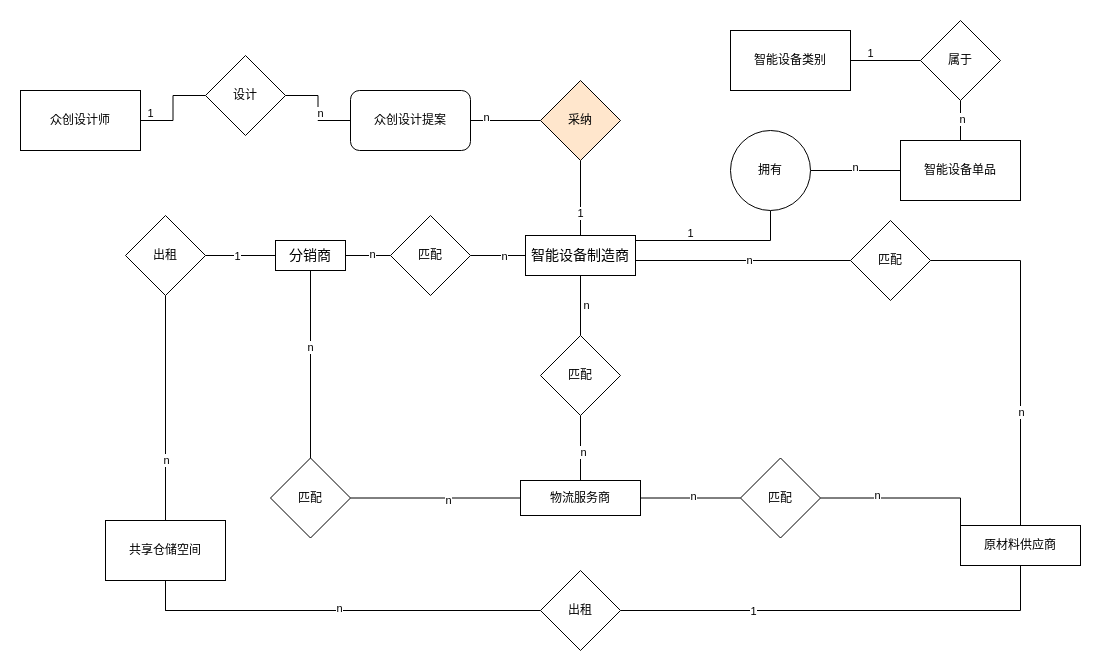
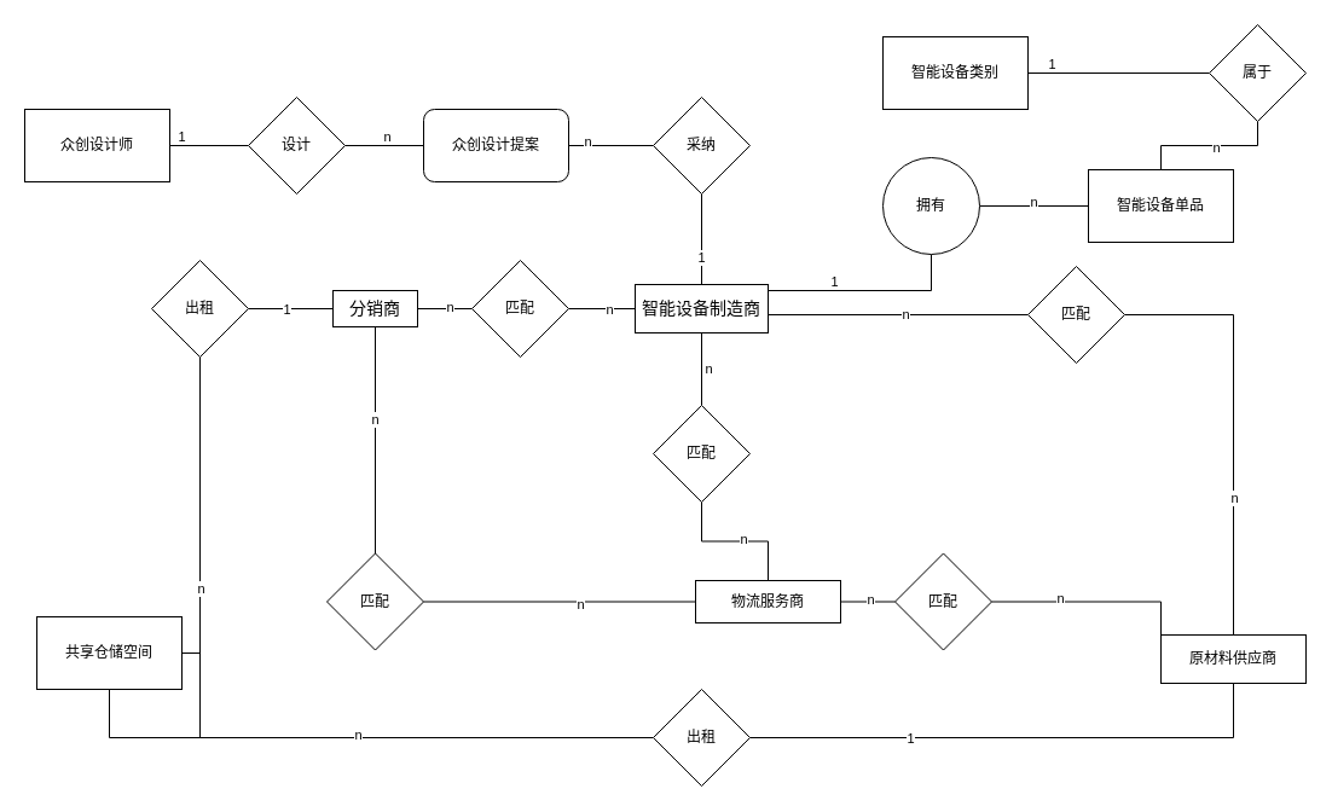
  <mxCell id="0" />
  <mxCell id="1" parent="0" />
  <mxCell id="2" value="" style="edgeStyle=orthogonalEdgeStyle;rounded=0;orthogonalLoop=1;jettySize=auto;html=1;endArrow=none;startFill=0;exitX=1;exitY=0.75;exitDx=0;exitDy=0;" parent="1" source="10" target="13" edge="1"><mxGeometry relative="1" as="geometry"><Array as="points"><mxPoint x="635" y="260" /></Array></mxGeometry></mxCell>
  <mxCell id="3" value="n" style="edgeLabel;html=1;align=center;verticalAlign=middle;resizable=0;points=[];fontFamily=Helvetica;fontSize=11;fontColor=default;labelBackgroundColor=default;" vertex="1" connectable="0" parent="2"><mxGeometry x="0.07" y="1" relative="1" as="geometry"><mxPoint as="offset" /></mxGeometry></mxCell>
  <mxCell id="4" value="" style="edgeStyle=orthogonalEdgeStyle;shape=connector;rounded=0;orthogonalLoop=1;jettySize=auto;html=1;strokeColor=default;align=center;verticalAlign=middle;fontFamily=Helvetica;fontSize=11;fontColor=default;labelBackgroundColor=default;startFill=0;endArrow=none;" parent="1" source="10" target="16" edge="1"><mxGeometry relative="1" as="geometry" /></mxCell>
  <mxCell id="5" value="n" style="edgeLabel;html=1;align=center;verticalAlign=middle;resizable=0;points=[];fontFamily=Helvetica;fontSize=11;fontColor=default;labelBackgroundColor=default;" vertex="1" connectable="0" parent="4"><mxGeometry x="-0.151" relative="1" as="geometry"><mxPoint x="1" as="offset" /></mxGeometry></mxCell>
  <mxCell id="6" value="" style="edgeStyle=orthogonalEdgeStyle;shape=connector;rounded=0;orthogonalLoop=1;jettySize=auto;html=1;strokeColor=default;align=center;verticalAlign=middle;fontFamily=Helvetica;fontSize=11;fontColor=default;labelBackgroundColor=default;startFill=0;endArrow=none;" parent="1" source="10" target="25" edge="1"><mxGeometry relative="1" as="geometry" /></mxCell>
  <mxCell id="7" value="n" style="edgeLabel;html=1;align=center;verticalAlign=middle;resizable=0;points=[];fontFamily=Helvetica;fontSize=11;fontColor=default;labelBackgroundColor=default;" vertex="1" connectable="0" parent="6"><mxGeometry x="-0.022" y="5" relative="1" as="geometry"><mxPoint as="offset" /></mxGeometry></mxCell>
  <mxCell id="8" value="" style="edgeStyle=orthogonalEdgeStyle;shape=connector;rounded=0;orthogonalLoop=1;jettySize=auto;html=1;strokeColor=default;align=center;verticalAlign=middle;fontFamily=Helvetica;fontSize=11;fontColor=default;labelBackgroundColor=default;startFill=0;endArrow=none;" parent="1" source="10" target="31" edge="1"><mxGeometry relative="1" as="geometry" /></mxCell>
  <mxCell id="9" value="" style="edgeStyle=orthogonalEdgeStyle;shape=connector;rounded=0;orthogonalLoop=1;jettySize=auto;html=1;strokeColor=default;align=center;verticalAlign=middle;fontFamily=Helvetica;fontSize=11;fontColor=default;labelBackgroundColor=default;startFill=0;endArrow=none;" parent="1" source="10" target="39" edge="1"><mxGeometry relative="1" as="geometry"><Array as="points"><mxPoint x="770" y="240" /></Array></mxGeometry></mxCell>
  <mxCell id="10" value="&lt;font style=&quot;font-size: 14px;&quot;&gt;智能设备制造商&lt;/font&gt;" style="html=1;dashed=0;whiteSpace=wrap;" parent="1" vertex="1"><mxGeometry x="525" y="235" width="110" height="40" as="geometry" /></mxCell>
  <mxCell id="11" value="" style="edgeStyle=orthogonalEdgeStyle;shape=connector;rounded=0;orthogonalLoop=1;jettySize=auto;html=1;strokeColor=default;align=center;verticalAlign=middle;fontFamily=Helvetica;fontSize=11;fontColor=default;labelBackgroundColor=default;startFill=0;endArrow=none;" parent="1" source="13" target="22" edge="1"><mxGeometry relative="1" as="geometry" /></mxCell>
  <mxCell id="12" value="n" style="edgeLabel;html=1;align=center;verticalAlign=middle;resizable=0;points=[];fontFamily=Helvetica;fontSize=11;fontColor=default;labelBackgroundColor=default;" vertex="1" connectable="0" parent="11"><mxGeometry x="0.357" relative="1" as="geometry"><mxPoint as="offset" /></mxGeometry></mxCell>
  <mxCell id="13" value="匹配" style="rhombus;whiteSpace=wrap;html=1;dashed=0;" parent="1" vertex="1"><mxGeometry x="850" y="220" width="80" height="80" as="geometry" /></mxCell>
  <mxCell id="14" value="" style="edgeStyle=orthogonalEdgeStyle;shape=connector;rounded=0;orthogonalLoop=1;jettySize=auto;html=1;strokeColor=default;align=center;verticalAlign=middle;fontFamily=Helvetica;fontSize=11;fontColor=default;labelBackgroundColor=default;startFill=0;endArrow=none;" parent="1" source="16" target="21" edge="1"><mxGeometry relative="1" as="geometry" /></mxCell>
  <mxCell id="15" value="n" style="edgeLabel;html=1;align=center;verticalAlign=middle;resizable=0;points=[];fontFamily=Helvetica;fontSize=11;fontColor=default;labelBackgroundColor=default;" vertex="1" connectable="0" parent="14"><mxGeometry x="-0.156" y="-2" relative="1" as="geometry"><mxPoint as="offset" /></mxGeometry></mxCell>
  <mxCell id="16" value="匹配" style="rhombus;whiteSpace=wrap;html=1;dashed=0;" parent="1" vertex="1"><mxGeometry x="390" y="215" width="80" height="80" as="geometry" /></mxCell>
  <mxCell id="17" value="" style="edgeStyle=orthogonalEdgeStyle;shape=connector;rounded=0;orthogonalLoop=1;jettySize=auto;html=1;strokeColor=default;align=center;verticalAlign=middle;fontFamily=Helvetica;fontSize=11;fontColor=default;labelBackgroundColor=default;startFill=0;endArrow=none;" parent="1" source="21" target="51" edge="1"><mxGeometry relative="1" as="geometry" /></mxCell>
  <mxCell id="18" value="n" style="edgeLabel;html=1;align=center;verticalAlign=middle;resizable=0;points=[];fontFamily=Helvetica;fontSize=11;fontColor=default;labelBackgroundColor=default;" vertex="1" connectable="0" parent="17"><mxGeometry x="-0.186" y="-1" relative="1" as="geometry"><mxPoint as="offset" /></mxGeometry></mxCell>
  <mxCell id="19" value="" style="edgeStyle=orthogonalEdgeStyle;shape=connector;rounded=0;orthogonalLoop=1;jettySize=auto;html=1;strokeColor=default;align=center;verticalAlign=middle;fontFamily=Helvetica;fontSize=11;fontColor=default;labelBackgroundColor=default;startFill=0;endArrow=none;" parent="1" source="21" target="54" edge="1"><mxGeometry relative="1" as="geometry" /></mxCell>
  <mxCell id="20" value="1" style="edgeLabel;html=1;align=center;verticalAlign=middle;resizable=0;points=[];fontFamily=Helvetica;fontSize=11;fontColor=default;labelBackgroundColor=default;" vertex="1" connectable="0" parent="19"><mxGeometry x="0.116" relative="1" as="geometry"><mxPoint as="offset" /></mxGeometry></mxCell>
  <mxCell id="21" value="&lt;font style=&quot;font-size: 14px;&quot;&gt;分销商&lt;/font&gt;" style="whiteSpace=wrap;html=1;dashed=0;" parent="1" vertex="1"><mxGeometry x="275" y="240" width="70" height="30" as="geometry" /></mxCell>
  <mxCell id="22" value="原材料供应商" style="whiteSpace=wrap;html=1;dashed=0;" parent="1" vertex="1"><mxGeometry x="960" y="525" width="120" height="40" as="geometry" /></mxCell>
  <mxCell id="23" value="" style="edgeStyle=orthogonalEdgeStyle;shape=connector;rounded=0;orthogonalLoop=1;jettySize=auto;html=1;strokeColor=default;align=center;verticalAlign=middle;fontFamily=Helvetica;fontSize=11;fontColor=default;labelBackgroundColor=default;startFill=0;endArrow=none;" parent="1" source="25" target="28" edge="1"><mxGeometry relative="1" as="geometry" /></mxCell>
  <mxCell id="24" value="n" style="edgeLabel;html=1;align=center;verticalAlign=middle;resizable=0;points=[];fontFamily=Helvetica;fontSize=11;fontColor=default;labelBackgroundColor=default;" vertex="1" connectable="0" parent="23"><mxGeometry x="0.118" y="2" relative="1" as="geometry"><mxPoint as="offset" /></mxGeometry></mxCell>
  <mxCell id="25" value="匹配" style="rhombus;whiteSpace=wrap;html=1;dashed=0;" parent="1" vertex="1"><mxGeometry x="540" y="335" width="80" height="80" as="geometry" /></mxCell>
  <mxCell id="26" value="" style="edgeStyle=orthogonalEdgeStyle;shape=connector;rounded=0;orthogonalLoop=1;jettySize=auto;html=1;strokeColor=default;align=center;verticalAlign=middle;fontFamily=Helvetica;fontSize=11;fontColor=default;labelBackgroundColor=default;startFill=0;endArrow=none;" parent="1" source="28" target="48" edge="1"><mxGeometry relative="1" as="geometry" /></mxCell>
  <mxCell id="27" value="n" style="edgeLabel;html=1;align=center;verticalAlign=middle;resizable=0;points=[];fontFamily=Helvetica;fontSize=11;fontColor=default;labelBackgroundColor=default;" vertex="1" connectable="0" parent="26"><mxGeometry x="0.047" y="2" relative="1" as="geometry"><mxPoint as="offset" /></mxGeometry></mxCell>
- <mxCell id="28" value="物流服务商" style="whiteSpace=wrap;html=1;dashed=0;" parent="1" vertex="1"><mxGeometry x="520" y="480" width="120" height="35" as="geometry" /></mxCell>
+ <mxCell id="28" value="物流服务商" style="whiteSpace=wrap;html=1;dashed=0;" parent="1" vertex="1"><mxGeometry x="575" y="480" width="120" height="35" as="geometry" /></mxCell>
  <mxCell id="29" value="" style="edgeStyle=orthogonalEdgeStyle;shape=connector;rounded=0;orthogonalLoop=1;jettySize=auto;html=1;strokeColor=default;align=center;verticalAlign=middle;fontFamily=Helvetica;fontSize=11;fontColor=default;labelBackgroundColor=default;startFill=0;endArrow=none;" parent="1" source="31" target="33" edge="1"><mxGeometry relative="1" as="geometry" /></mxCell>
  <mxCell id="30" value="n" style="edgeLabel;html=1;align=center;verticalAlign=middle;resizable=0;points=[];fontFamily=Helvetica;fontSize=11;fontColor=default;labelBackgroundColor=default;" vertex="1" connectable="0" parent="29"><mxGeometry x="0.581" y="-4" relative="1" as="geometry"><mxPoint as="offset" /></mxGeometry></mxCell>
- <mxCell id="31" value="采纳" style="rhombus;whiteSpace=wrap;html=1;dashed=0;fillColor=#ffe6cc;" parent="1" vertex="1"><mxGeometry x="540" y="80" width="80" height="80" as="geometry" /></mxCell>
+ <mxCell id="31" value="采纳" style="rhombus;whiteSpace=wrap;html=1;dashed=0;" parent="1" vertex="1"><mxGeometry x="540" y="80" width="80" height="80" as="geometry" /></mxCell>
  <mxCell id="32" value="" style="edgeStyle=orthogonalEdgeStyle;shape=connector;rounded=0;orthogonalLoop=1;jettySize=auto;html=1;strokeColor=default;align=center;verticalAlign=middle;fontFamily=Helvetica;fontSize=11;fontColor=default;labelBackgroundColor=default;startFill=0;endArrow=none;" parent="1" source="33" target="35" edge="1"><mxGeometry relative="1" as="geometry" /></mxCell>
  <mxCell id="33" value="众创设计提案" style="whiteSpace=wrap;html=1;dashed=0;rounded=1;" parent="1" vertex="1"><mxGeometry x="350" y="90" width="120" height="60" as="geometry" /></mxCell>
  <mxCell id="34" value="" style="edgeStyle=orthogonalEdgeStyle;shape=connector;rounded=0;orthogonalLoop=1;jettySize=auto;html=1;strokeColor=default;align=center;verticalAlign=middle;fontFamily=Helvetica;fontSize=11;fontColor=default;labelBackgroundColor=default;startFill=0;endArrow=none;" parent="1" source="35" target="36" edge="1"><mxGeometry relative="1" as="geometry" /></mxCell>
- <mxCell id="35" value="设计" style="rhombus;whiteSpace=wrap;html=1;dashed=0;" parent="1" vertex="1"><mxGeometry x="205" y="55" width="80" height="80" as="geometry" /></mxCell>
+ <mxCell id="35" value="设计" style="rhombus;whiteSpace=wrap;html=1;dashed=0;" parent="1" vertex="1"><mxGeometry x="205" y="80" width="80" height="80" as="geometry" /></mxCell>
  <mxCell id="36" value="众创设计师" style="whiteSpace=wrap;html=1;dashed=0;" parent="1" vertex="1"><mxGeometry x="20" y="90" width="120" height="60" as="geometry" /></mxCell>
  <mxCell id="37" value="" style="edgeStyle=orthogonalEdgeStyle;shape=connector;rounded=0;orthogonalLoop=1;jettySize=auto;html=1;strokeColor=default;align=center;verticalAlign=middle;fontFamily=Helvetica;fontSize=11;fontColor=default;labelBackgroundColor=default;startFill=0;endArrow=none;" parent="1" source="39" target="42" edge="1"><mxGeometry relative="1" as="geometry" /></mxCell>
  <mxCell id="38" value="n" style="edgeLabel;html=1;align=center;verticalAlign=middle;resizable=0;points=[];fontFamily=Helvetica;fontSize=11;fontColor=default;labelBackgroundColor=default;" vertex="1" connectable="0" parent="37"><mxGeometry x="-0.03" y="4" relative="1" as="geometry"><mxPoint as="offset" /></mxGeometry></mxCell>
  <mxCell id="39" value="拥有" style="ellipse;whiteSpace=wrap;html=1;dashed=0;" parent="1" vertex="1"><mxGeometry x="730" y="130" width="80" height="80" as="geometry" /></mxCell>
  <mxCell id="40" value="" style="edgeStyle=orthogonalEdgeStyle;shape=connector;rounded=0;orthogonalLoop=1;jettySize=auto;html=1;strokeColor=default;align=center;verticalAlign=middle;fontFamily=Helvetica;fontSize=11;fontColor=default;labelBackgroundColor=default;startFill=0;endArrow=none;" parent="1" source="42" target="44" edge="1"><mxGeometry relative="1" as="geometry" /></mxCell>
  <mxCell id="41" value="n" style="edgeLabel;html=1;align=center;verticalAlign=middle;resizable=0;points=[];fontFamily=Helvetica;fontSize=11;fontColor=default;labelBackgroundColor=default;" vertex="1" connectable="0" parent="40"><mxGeometry x="0.083" y="-1" relative="1" as="geometry"><mxPoint as="offset" /></mxGeometry></mxCell>
  <mxCell id="42" value="智能设备单品" style="whiteSpace=wrap;html=1;dashed=0;" parent="1" vertex="1"><mxGeometry x="900" y="140" width="120" height="60" as="geometry" /></mxCell>
  <mxCell id="43" value="" style="edgeStyle=orthogonalEdgeStyle;shape=connector;rounded=0;orthogonalLoop=1;jettySize=auto;html=1;strokeColor=default;align=center;verticalAlign=middle;fontFamily=Helvetica;fontSize=11;fontColor=default;labelBackgroundColor=default;startFill=0;endArrow=none;" parent="1" source="44" target="45" edge="1"><mxGeometry relative="1" as="geometry" /></mxCell>
- <mxCell id="44" value="属于" style="rhombus;whiteSpace=wrap;html=1;dashed=0;" parent="1" vertex="1"><mxGeometry x="920" y="20" width="80" height="80" as="geometry" /></mxCell>
+ <mxCell id="44" value="属于" style="rhombus;whiteSpace=wrap;html=1;dashed=0;" parent="1" vertex="1"><mxGeometry x="1000" y="20" width="80" height="80" as="geometry" /></mxCell>
  <mxCell id="45" value="智能设备类别" style="whiteSpace=wrap;html=1;dashed=0;" parent="1" vertex="1"><mxGeometry x="730" y="30" width="120" height="60" as="geometry" /></mxCell>
  <mxCell id="46" style="edgeStyle=orthogonalEdgeStyle;shape=connector;rounded=0;orthogonalLoop=1;jettySize=auto;html=1;exitX=1;exitY=0.5;exitDx=0;exitDy=0;entryX=0;entryY=0.5;entryDx=0;entryDy=0;strokeColor=default;align=center;verticalAlign=middle;fontFamily=Helvetica;fontSize=11;fontColor=default;labelBackgroundColor=default;startFill=0;endArrow=none;" parent="1" source="48" target="22" edge="1"><mxGeometry relative="1" as="geometry"><Array as="points"><mxPoint x="960" y="498" /></Array></mxGeometry></mxCell>
  <mxCell id="47" value="n" style="edgeLabel;html=1;align=center;verticalAlign=middle;resizable=0;points=[];fontFamily=Helvetica;fontSize=11;fontColor=default;labelBackgroundColor=default;" vertex="1" connectable="0" parent="46"><mxGeometry x="-0.399" y="3" relative="1" as="geometry"><mxPoint as="offset" /></mxGeometry></mxCell>
  <mxCell id="48" value="匹配" style="rhombus;whiteSpace=wrap;html=1;dashed=0;" parent="1" vertex="1"><mxGeometry x="740" y="457.5" width="80" height="80" as="geometry" /></mxCell>
  <mxCell id="49" style="edgeStyle=orthogonalEdgeStyle;shape=connector;rounded=0;orthogonalLoop=1;jettySize=auto;html=1;entryX=0;entryY=0.5;entryDx=0;entryDy=0;strokeColor=default;align=center;verticalAlign=middle;fontFamily=Helvetica;fontSize=11;fontColor=default;labelBackgroundColor=default;startFill=0;endArrow=none;exitX=1;exitY=0.5;exitDx=0;exitDy=0;" parent="1" source="51" target="28" edge="1"><mxGeometry relative="1" as="geometry" /></mxCell>
  <mxCell id="50" value="n" style="edgeLabel;html=1;align=center;verticalAlign=middle;resizable=0;points=[];fontFamily=Helvetica;fontSize=11;fontColor=default;labelBackgroundColor=default;" vertex="1" connectable="0" parent="49"><mxGeometry x="0.145" y="-2" relative="1" as="geometry"><mxPoint as="offset" /></mxGeometry></mxCell>
  <mxCell id="51" value="匹配" style="rhombus;whiteSpace=wrap;html=1;dashed=0;" parent="1" vertex="1"><mxGeometry x="270" y="457.5" width="80" height="80" as="geometry" /></mxCell>
  <mxCell id="52" value="" style="edgeStyle=orthogonalEdgeStyle;shape=connector;rounded=0;orthogonalLoop=1;jettySize=auto;html=1;strokeColor=default;align=center;verticalAlign=middle;fontFamily=Helvetica;fontSize=11;fontColor=default;labelBackgroundColor=default;startFill=0;endArrow=none;" parent="1" source="54" target="57" edge="1"><mxGeometry relative="1" as="geometry"><Array as="points"><mxPoint x="165" y="610" /><mxPoint x="165" y="610" /></Array></mxGeometry></mxCell>
  <mxCell id="53" value="n" style="edgeLabel;html=1;align=center;verticalAlign=middle;resizable=0;points=[];fontFamily=Helvetica;fontSize=11;fontColor=default;labelBackgroundColor=default;" vertex="1" connectable="0" parent="52"><mxGeometry x="-0.047" relative="1" as="geometry"><mxPoint as="offset" /></mxGeometry></mxCell>
  <mxCell id="54" value="出租" style="rhombus;whiteSpace=wrap;html=1;dashed=0;" parent="1" vertex="1"><mxGeometry x="125" y="215" width="80" height="80" as="geometry" /></mxCell>
  <mxCell id="55" value="" style="edgeStyle=orthogonalEdgeStyle;shape=connector;rounded=0;orthogonalLoop=1;jettySize=auto;html=1;strokeColor=default;align=center;verticalAlign=middle;fontFamily=Helvetica;fontSize=11;fontColor=default;labelBackgroundColor=default;startFill=0;endArrow=none;exitX=0.5;exitY=1;exitDx=0;exitDy=0;entryX=0;entryY=0.5;entryDx=0;entryDy=0;" parent="1" source="57" target="60" edge="1"><mxGeometry relative="1" as="geometry" /></mxCell>
  <mxCell id="56" value="n" style="edgeLabel;html=1;align=center;verticalAlign=middle;resizable=0;points=[];fontFamily=Helvetica;fontSize=11;fontColor=default;labelBackgroundColor=default;" vertex="1" connectable="0" parent="55"><mxGeometry x="0.001" y="3" relative="1" as="geometry"><mxPoint as="offset" /></mxGeometry></mxCell>
- <mxCell id="57" value="共享仓储空间" style="whiteSpace=wrap;html=1;dashed=0;" parent="1" vertex="1"><mxGeometry x="105" y="520" width="120" height="60" as="geometry" /></mxCell>
+ <mxCell id="57" value="共享仓储空间" style="whiteSpace=wrap;html=1;dashed=0;" parent="1" vertex="1"><mxGeometry x="30" y="510" width="120" height="60" as="geometry" /></mxCell>
  <mxCell id="58" style="edgeStyle=orthogonalEdgeStyle;shape=connector;rounded=0;orthogonalLoop=1;jettySize=auto;html=1;entryX=0.5;entryY=1;entryDx=0;entryDy=0;strokeColor=default;align=center;verticalAlign=middle;fontFamily=Helvetica;fontSize=11;fontColor=default;labelBackgroundColor=default;startFill=0;endArrow=none;" parent="1" source="60" target="22" edge="1"><mxGeometry relative="1" as="geometry" /></mxCell>
  <mxCell id="59" value="1" style="edgeLabel;html=1;align=center;verticalAlign=middle;resizable=0;points=[];fontFamily=Helvetica;fontSize=11;fontColor=default;labelBackgroundColor=default;" vertex="1" connectable="0" parent="58"><mxGeometry x="-0.407" relative="1" as="geometry"><mxPoint as="offset" /></mxGeometry></mxCell>
  <mxCell id="60" value="出租" style="rhombus;whiteSpace=wrap;html=1;dashed=0;" parent="1" vertex="1"><mxGeometry x="540" y="570" width="80" height="80" as="geometry" /></mxCell>
  <mxCell id="61" value="1" style="text;html=1;align=center;verticalAlign=middle;resizable=0;points=[];autosize=1;strokeColor=none;fillColor=none;fontFamily=Helvetica;fontSize=11;fontColor=default;labelBackgroundColor=default;" vertex="1" parent="1"><mxGeometry x="135" y="98" width="30" height="30" as="geometry" /></mxCell>
  <mxCell id="62" value="n" style="text;html=1;align=center;verticalAlign=middle;resizable=0;points=[];autosize=1;strokeColor=none;fillColor=none;fontFamily=Helvetica;fontSize=11;fontColor=default;labelBackgroundColor=default;" vertex="1" parent="1"><mxGeometry x="305" y="98" width="30" height="30" as="geometry" /></mxCell>
  <mxCell id="63" value="1" style="text;html=1;align=center;verticalAlign=middle;resizable=0;points=[];autosize=1;strokeColor=none;fillColor=none;fontFamily=Helvetica;fontSize=11;fontColor=default;labelBackgroundColor=default;" vertex="1" parent="1"><mxGeometry x="565" y="198" width="30" height="30" as="geometry" /></mxCell>
  <mxCell id="64" value="1" style="text;html=1;align=center;verticalAlign=middle;resizable=0;points=[];autosize=1;strokeColor=none;fillColor=none;fontFamily=Helvetica;fontSize=11;fontColor=default;labelBackgroundColor=default;" vertex="1" parent="1"><mxGeometry x="675" y="218" width="30" height="30" as="geometry" /></mxCell>
  <mxCell id="65" value="1" style="text;html=1;align=center;verticalAlign=middle;resizable=0;points=[];autosize=1;strokeColor=none;fillColor=none;fontFamily=Helvetica;fontSize=11;fontColor=default;labelBackgroundColor=default;" vertex="1" parent="1"><mxGeometry x="855" y="38" width="30" height="30" as="geometry" /></mxCell>
